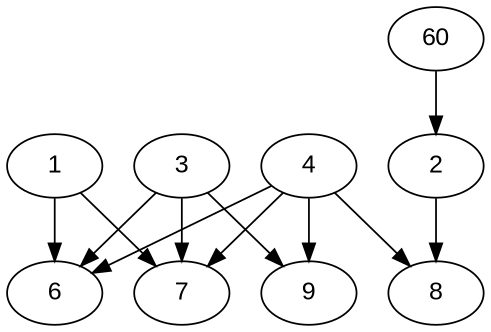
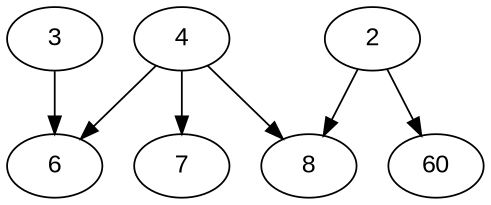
  digraph {
    fontname="Liberation Sans"
    node [alpha=0.00 fontname="Liberation Sans"]
    edge [fontname="Liberation Sans"]
-   1
    6
    7 [alpha=0.05]
-   9 [alpha=0.15]
    2 [alpha=0.03]
    8 [alpha=0.10]
    n7 [alpha=0.12 label=60]
    3 [alpha=0.02]
    4 [alpha=0.14]
-   1 -> 6
-   1 -> 7
    2 -> 8
-   n7 -> 2
+   2 -> n7
    3 -> 6
-   3 -> 7
-   3 -> 9
    4 -> 6
    4 -> 7
-   4 -> 9
    4 -> 8
  }
